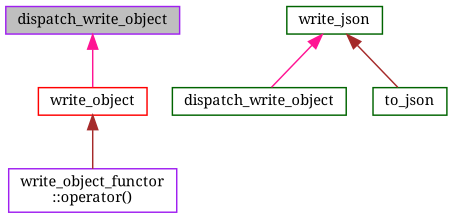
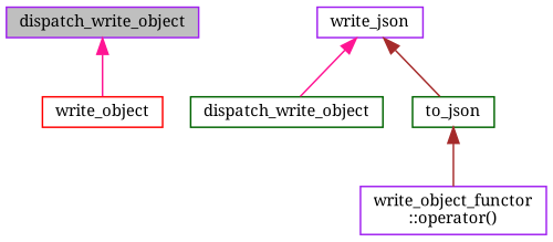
  digraph {
    fontname="Noto Serif"
    rankdir=TB
    node [color=purple fillcolor=white fontname="Noto Serif" fontsize=10 shape=record style=filled]
    edge [color=deeppink dir=back fontname="Noto Serif" fontsize=10 labelfontname=Helvetica labelfontsize=10 style=solid]
    n1 [fillcolor=grey75 fontcolor=black height=0.2 label=dispatch_write_object width=0.4]
    n2 [color=red height=0.2 label=write_object width=0.4]
    n3 [height=0.2 label="write_object_functor\l::operator()" width=0.4]
-   n4 [color=darkgreen height=0.2 label=write_json width=0.4]
+   n4 [height=0.2 label=write_json width=0.4]
    n5 [color=darkgreen height=0.2 label=dispatch_write_object width=0.4]
    n6 [color=darkgreen height=0.2 label=to_json width=0.4]
    n1 -> n2
-   n2 -> n3 [color=brown]
+   n6 -> n3 [color=brown]
    n4 -> n5
    n4 -> n6 [color=brown]
  }
